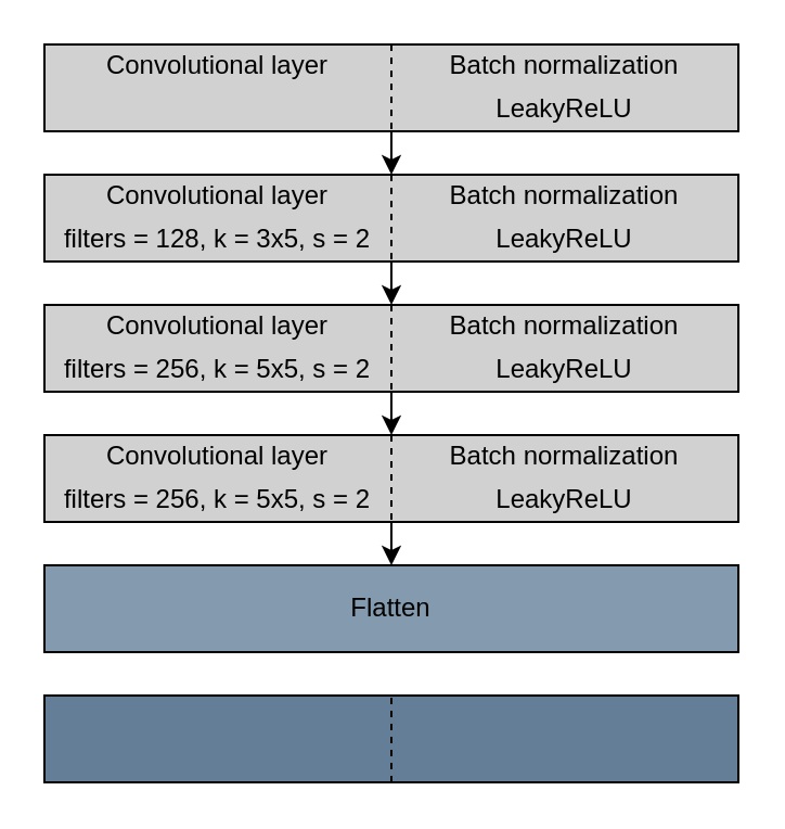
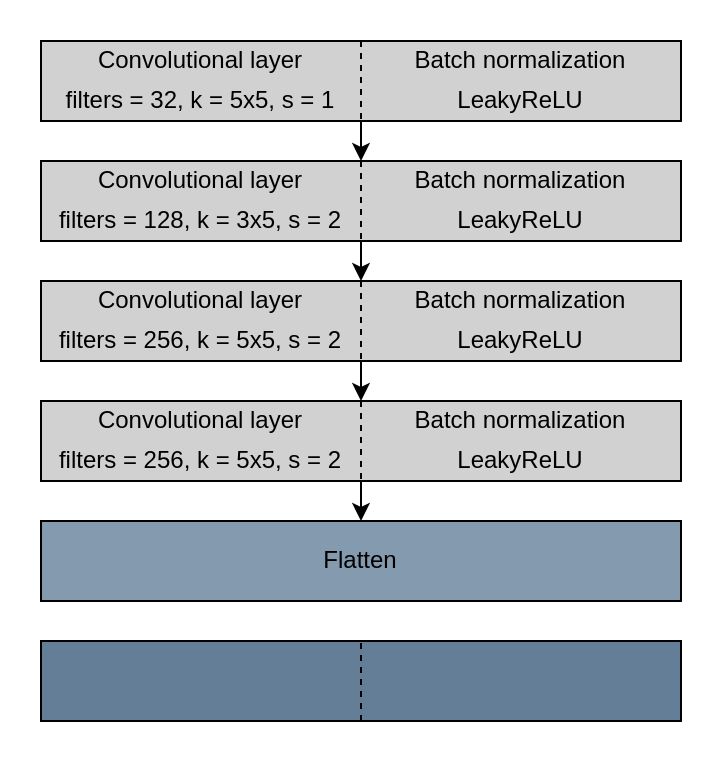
  <mxCell id="0" />
  <mxCell id="1" parent="0" />
  <mxCell id="2" value="" style="rounded=0;whiteSpace=wrap;html=1;fillColor=#D1D1D1;" parent="1" vertex="1"><mxGeometry x="20" y="20" width="320" height="40" as="geometry" /></mxCell>
  <mxCell id="3" value="Convolutional layer" style="text;html=1;strokeColor=none;fillColor=none;align=center;verticalAlign=middle;whiteSpace=wrap;rounded=0;" parent="1" vertex="1"><mxGeometry x="20" y="20" width="160" height="20" as="geometry" /></mxCell>
  <mxCell id="4" value="" style="endArrow=none;dashed=1;html=1;entryX=0.5;entryY=1;entryDx=0;entryDy=0;exitX=0.5;exitY=0;exitDx=0;exitDy=0;" parent="1" source="2" target="2" edge="1"><mxGeometry width="50" height="50" relative="1" as="geometry"><mxPoint x="170" y="120" as="sourcePoint" /><mxPoint x="220" y="70" as="targetPoint" /></mxGeometry></mxCell>
+ <mxCell id="5" value="filters = 32, k = 5x5, s = 1" style="text;html=1;strokeColor=none;fillColor=none;align=center;verticalAlign=middle;whiteSpace=wrap;rounded=0;" parent="1" vertex="1"><mxGeometry x="20" y="40" width="160" height="20" as="geometry" /></mxCell>
  <mxCell id="6" style="edgeStyle=orthogonalEdgeStyle;rounded=0;orthogonalLoop=1;jettySize=auto;html=1;exitX=0;exitY=1;exitDx=0;exitDy=0;entryX=0;entryY=0;entryDx=0;entryDy=0;" edge="1" parent="1" source="7" target="15"><mxGeometry relative="1" as="geometry" /></mxCell>
  <mxCell id="7" value="LeakyReLU" style="text;html=1;strokeColor=none;fillColor=none;align=center;verticalAlign=middle;whiteSpace=wrap;rounded=0;" parent="1" vertex="1"><mxGeometry x="180" y="40" width="160" height="20" as="geometry" /></mxCell>
  <mxCell id="8" value="Batch normalization" style="text;html=1;strokeColor=none;fillColor=none;align=center;verticalAlign=middle;whiteSpace=wrap;rounded=0;" parent="1" vertex="1"><mxGeometry x="180" y="20" width="160" height="20" as="geometry" /></mxCell>
  <mxCell id="9" value="" style="rounded=0;whiteSpace=wrap;html=1;fillColor=#D1D1D1;" parent="1" vertex="1"><mxGeometry x="20" y="80" width="320" height="40" as="geometry" /></mxCell>
  <mxCell id="10" value="Convolutional layer" style="text;html=1;strokeColor=none;fillColor=none;align=center;verticalAlign=middle;whiteSpace=wrap;rounded=0;" parent="1" vertex="1"><mxGeometry x="20" y="80" width="160" height="20" as="geometry" /></mxCell>
  <mxCell id="11" value="" style="endArrow=none;dashed=1;html=1;entryX=0.5;entryY=1;entryDx=0;entryDy=0;exitX=0.5;exitY=0;exitDx=0;exitDy=0;" parent="1" source="9" target="9" edge="1"><mxGeometry width="50" height="50" relative="1" as="geometry"><mxPoint x="170" y="180" as="sourcePoint" /><mxPoint x="220" y="130" as="targetPoint" /></mxGeometry></mxCell>
  <mxCell id="12" value="filters = 128, k = 3x5, s = 2" style="text;html=1;strokeColor=none;fillColor=none;align=center;verticalAlign=middle;whiteSpace=wrap;rounded=0;" parent="1" vertex="1"><mxGeometry x="20" y="100" width="160" height="20" as="geometry" /></mxCell>
  <mxCell id="13" style="edgeStyle=orthogonalEdgeStyle;rounded=0;orthogonalLoop=1;jettySize=auto;html=1;exitX=0;exitY=1;exitDx=0;exitDy=0;entryX=0;entryY=0;entryDx=0;entryDy=0;" edge="1" parent="1" source="14" target="22"><mxGeometry relative="1" as="geometry" /></mxCell>
  <mxCell id="14" value="LeakyReLU" style="text;html=1;strokeColor=none;fillColor=none;align=center;verticalAlign=middle;whiteSpace=wrap;rounded=0;" parent="1" vertex="1"><mxGeometry x="180" y="100" width="160" height="20" as="geometry" /></mxCell>
  <mxCell id="15" value="Batch normalization" style="text;html=1;strokeColor=none;fillColor=none;align=center;verticalAlign=middle;whiteSpace=wrap;rounded=0;" parent="1" vertex="1"><mxGeometry x="180" y="80" width="160" height="20" as="geometry" /></mxCell>
  <mxCell id="16" value="" style="rounded=0;whiteSpace=wrap;html=1;fillColor=#D1D1D1;" parent="1" vertex="1"><mxGeometry x="20" y="140" width="320" height="40" as="geometry" /></mxCell>
  <mxCell id="17" value="Convolutional layer" style="text;html=1;strokeColor=none;fillColor=none;align=center;verticalAlign=middle;whiteSpace=wrap;rounded=0;" parent="1" vertex="1"><mxGeometry x="20" y="140" width="160" height="20" as="geometry" /></mxCell>
  <mxCell id="18" value="" style="endArrow=none;dashed=1;html=1;entryX=0.5;entryY=1;entryDx=0;entryDy=0;exitX=0.5;exitY=0;exitDx=0;exitDy=0;" parent="1" source="16" target="16" edge="1"><mxGeometry width="50" height="50" relative="1" as="geometry"><mxPoint x="170" y="240" as="sourcePoint" /><mxPoint x="220" y="190" as="targetPoint" /></mxGeometry></mxCell>
  <mxCell id="19" value="filters = 256, k = 5x5, s = 2" style="text;html=1;strokeColor=none;fillColor=none;align=center;verticalAlign=middle;whiteSpace=wrap;rounded=0;" parent="1" vertex="1"><mxGeometry x="20" y="160" width="160" height="20" as="geometry" /></mxCell>
  <mxCell id="20" style="edgeStyle=orthogonalEdgeStyle;rounded=0;orthogonalLoop=1;jettySize=auto;html=1;exitX=0;exitY=1;exitDx=0;exitDy=0;entryX=0;entryY=0;entryDx=0;entryDy=0;" edge="1" parent="1" source="21" target="29"><mxGeometry relative="1" as="geometry" /></mxCell>
  <mxCell id="21" value="LeakyReLU" style="text;html=1;strokeColor=none;fillColor=none;align=center;verticalAlign=middle;whiteSpace=wrap;rounded=0;" parent="1" vertex="1"><mxGeometry x="180" y="160" width="160" height="20" as="geometry" /></mxCell>
  <mxCell id="22" value="Batch normalization" style="text;html=1;strokeColor=none;fillColor=none;align=center;verticalAlign=middle;whiteSpace=wrap;rounded=0;" parent="1" vertex="1"><mxGeometry x="180" y="140" width="160" height="20" as="geometry" /></mxCell>
  <mxCell id="23" value="" style="rounded=0;whiteSpace=wrap;html=1;fillColor=#D1D1D1;" parent="1" vertex="1"><mxGeometry x="20" y="200" width="320" height="40" as="geometry" /></mxCell>
  <mxCell id="24" value="Convolutional layer" style="text;html=1;strokeColor=none;fillColor=none;align=center;verticalAlign=middle;whiteSpace=wrap;rounded=0;" parent="1" vertex="1"><mxGeometry x="20" y="200" width="160" height="20" as="geometry" /></mxCell>
  <mxCell id="25" value="" style="endArrow=none;dashed=1;html=1;entryX=0.5;entryY=1;entryDx=0;entryDy=0;exitX=0.5;exitY=0;exitDx=0;exitDy=0;" parent="1" source="23" target="23" edge="1"><mxGeometry width="50" height="50" relative="1" as="geometry"><mxPoint x="170" y="300" as="sourcePoint" /><mxPoint x="220" y="250" as="targetPoint" /></mxGeometry></mxCell>
  <mxCell id="26" value="filters = 256, k = 5x5, s = 2" style="text;html=1;strokeColor=none;fillColor=none;align=center;verticalAlign=middle;whiteSpace=wrap;rounded=0;" parent="1" vertex="1"><mxGeometry x="20" y="220" width="160" height="20" as="geometry" /></mxCell>
  <mxCell id="27" style="edgeStyle=orthogonalEdgeStyle;rounded=0;orthogonalLoop=1;jettySize=auto;html=1;exitX=0;exitY=1;exitDx=0;exitDy=0;entryX=0.5;entryY=0;entryDx=0;entryDy=0;" edge="1" parent="1" source="28" target="31"><mxGeometry relative="1" as="geometry" /></mxCell>
  <mxCell id="28" value="LeakyReLU" style="text;html=1;strokeColor=none;fillColor=none;align=center;verticalAlign=middle;whiteSpace=wrap;rounded=0;" parent="1" vertex="1"><mxGeometry x="180" y="220" width="160" height="20" as="geometry" /></mxCell>
  <mxCell id="29" value="Batch normalization" style="text;html=1;strokeColor=none;fillColor=none;align=center;verticalAlign=middle;whiteSpace=wrap;rounded=0;" parent="1" vertex="1"><mxGeometry x="180" y="200" width="160" height="20" as="geometry" /></mxCell>
  <mxCell id="30" value="" style="rounded=0;whiteSpace=wrap;html=1;fillColor=#849AAE;" parent="1" vertex="1"><mxGeometry x="20" y="260" width="320" height="40" as="geometry" /></mxCell>
  <mxCell id="31" value="Flatten" style="text;html=1;strokeColor=none;fillColor=none;align=center;verticalAlign=middle;whiteSpace=wrap;rounded=0;" parent="1" vertex="1"><mxGeometry x="140" y="260" width="80" height="40" as="geometry" /></mxCell>
  <mxCell id="32" value="" style="rounded=0;whiteSpace=wrap;html=1;fillColor=#637E96;" parent="1" vertex="1"><mxGeometry x="20" y="320" width="320" height="40" as="geometry" /></mxCell>
  <mxCell id="33" value="" style="endArrow=none;dashed=1;html=1;entryX=0.5;entryY=0;entryDx=0;entryDy=0;exitX=0.5;exitY=1;exitDx=0;exitDy=0;" parent="1" source="32" target="32" edge="1"><mxGeometry width="50" height="50" relative="1" as="geometry"><mxPoint x="200" y="310" as="sourcePoint" /><mxPoint x="250" y="260" as="targetPoint" /></mxGeometry></mxCell>
